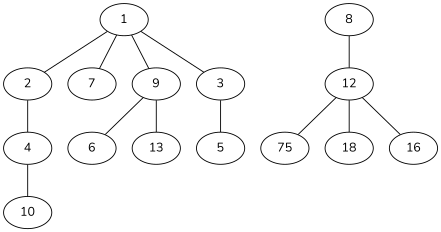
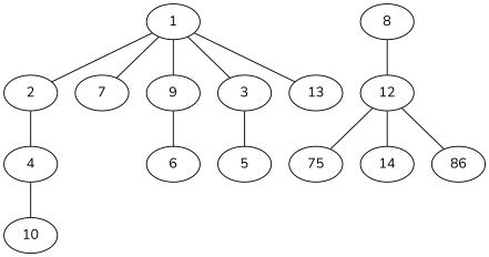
  strict graph {
    fontname=Nunito
    node [fontname=Nunito]
    edge [fontname=Nunito]
    1
    2
    7
    9
    3
    4
    6
    13
    8
    12
    5
    10
    n13 [label=75]
-   14 [label=18]
-   16
+   14
+   16 [label=86]
    1 -- 2
    1 -- 7
    1 -- 9
    1 -- 3
    2 -- 4
    9 -- 6
-   9 -- 13
+   1 -- 13
    3 -- 5
    4 -- 10
    8 -- 12
    12 -- n13
    12 -- 14
    12 -- 16
  }
